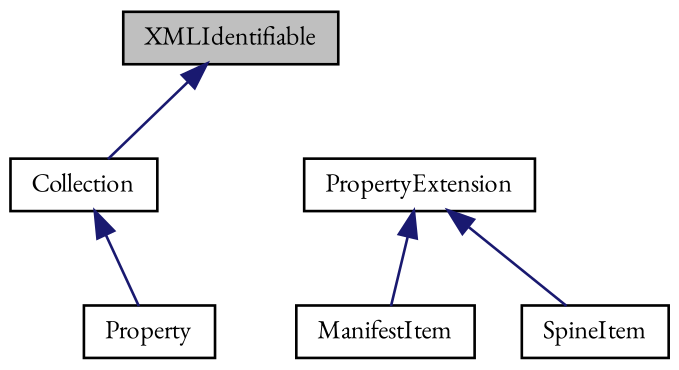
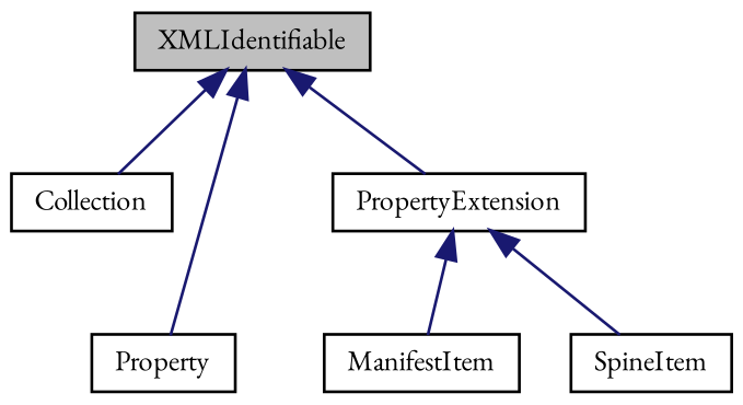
  digraph {
    fontname="EB Garamond"
    node [color=black fillcolor=white fontname="EB Garamond" fontsize=10 shape=record style=filled]
    edge [color=midnightblue dir=back fontname="EB Garamond" fontsize=10 labelfontname=Helvetica labelfontsize=10 style=solid]
    n1 [fillcolor=grey75 fontcolor=black height=0.2 label=XMLIdentifiable width=0.4]
    n2 [height=0.2 label=Collection width=0.4]
    n3 [height=0.2 label=Property width=0.4]
    n4 [height=0.2 label=PropertyExtension width=0.4]
    n5 [height=0.2 label=ManifestItem width=0.4]
    n6 [height=0.2 label=SpineItem width=0.4]
    n1 -> n2
-   n2 -> n3
+   n1 -> n3
+   n1 -> n4
    n4 -> n5
    n4 -> n6
  }
